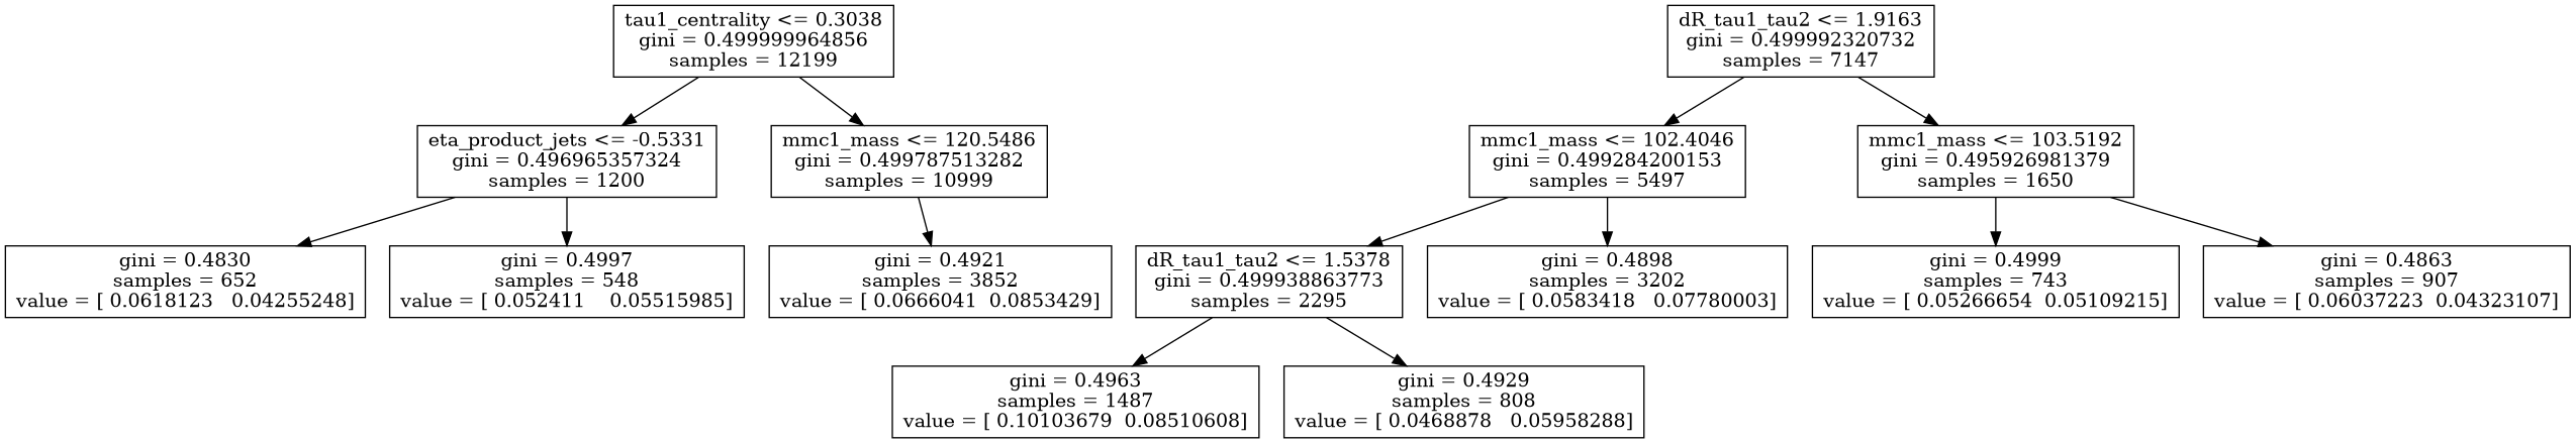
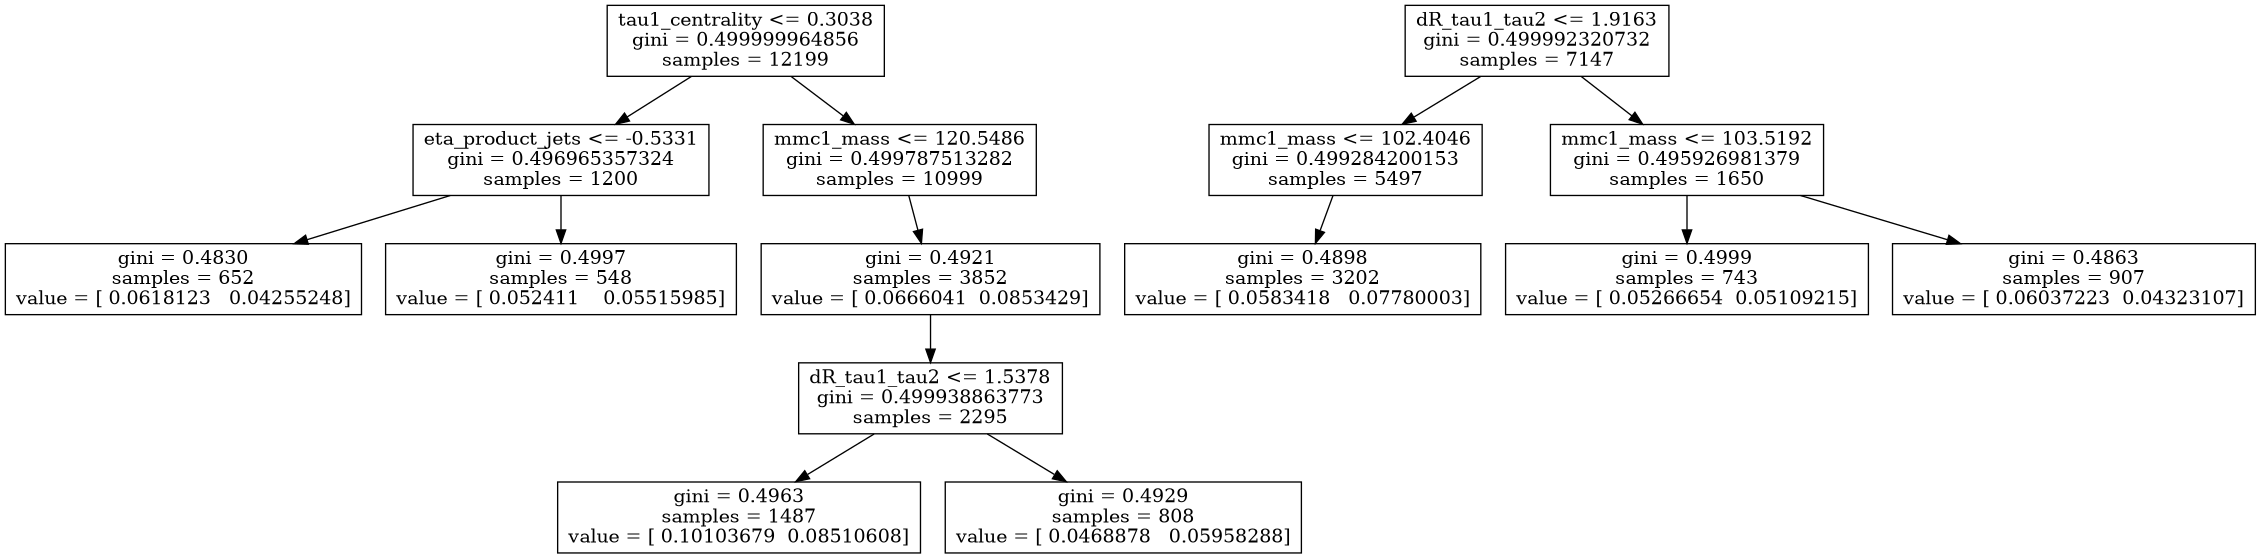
  digraph {
    node [shape=box]
    n1 [label="tau1_centrality <= 0.3038\ngini = 0.499999964856\nsamples = 12199"]
    n2 [label="eta_product_jets <= -0.5331\ngini = 0.496965357324\nsamples = 1200"]
    n3 [label="mmc1_mass <= 120.5486\ngini = 0.499787513282\nsamples = 10999"]
    n4 [label="gini = 0.4830\nsamples = 652\nvalue = [ 0.0618123   0.04255248]"]
    n5 [label="gini = 0.4997\nsamples = 548\nvalue = [ 0.052411    0.05515985]"]
    n6 [label="gini = 0.4921\nsamples = 3852\nvalue = [ 0.0666041  0.0853429]"]
    n7 [label="dR_tau1_tau2 <= 1.9163\ngini = 0.499992320732\nsamples = 7147"]
    n8 [label="mmc1_mass <= 102.4046\ngini = 0.499284200153\nsamples = 5497"]
    n9 [label="mmc1_mass <= 103.5192\ngini = 0.495926981379\nsamples = 1650"]
    n10 [label="dR_tau1_tau2 <= 1.5378\ngini = 0.499938863773\nsamples = 2295"]
    n11 [label="gini = 0.4898\nsamples = 3202\nvalue = [ 0.0583418   0.07780003]"]
    n12 [label="gini = 0.4999\nsamples = 743\nvalue = [ 0.05266654  0.05109215]"]
    n13 [label="gini = 0.4863\nsamples = 907\nvalue = [ 0.06037223  0.04323107]"]
    n14 [label="gini = 0.4963\nsamples = 1487\nvalue = [ 0.10103679  0.08510608]"]
    n15 [label="gini = 0.4929\nsamples = 808\nvalue = [ 0.0468878   0.05958288]"]
    n1 -> n2
    n1 -> n3
    n2 -> n4
    n2 -> n5
    n3 -> n6
    n7 -> n8
    n7 -> n9
-   n8 -> n10
+   n6 -> n10
    n8 -> n11
    n9 -> n12
    n9 -> n13
    n10 -> n14
    n10 -> n15
  }
